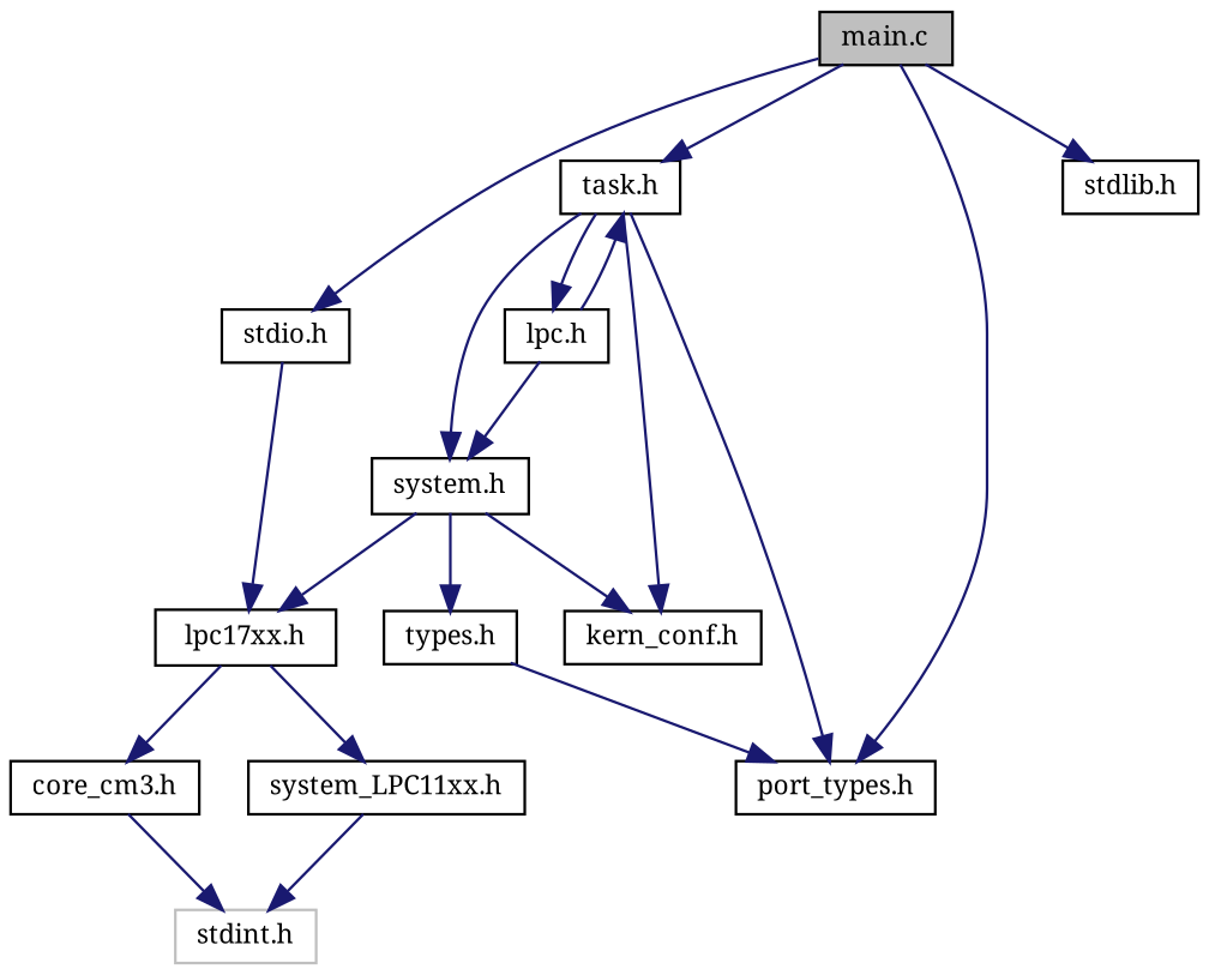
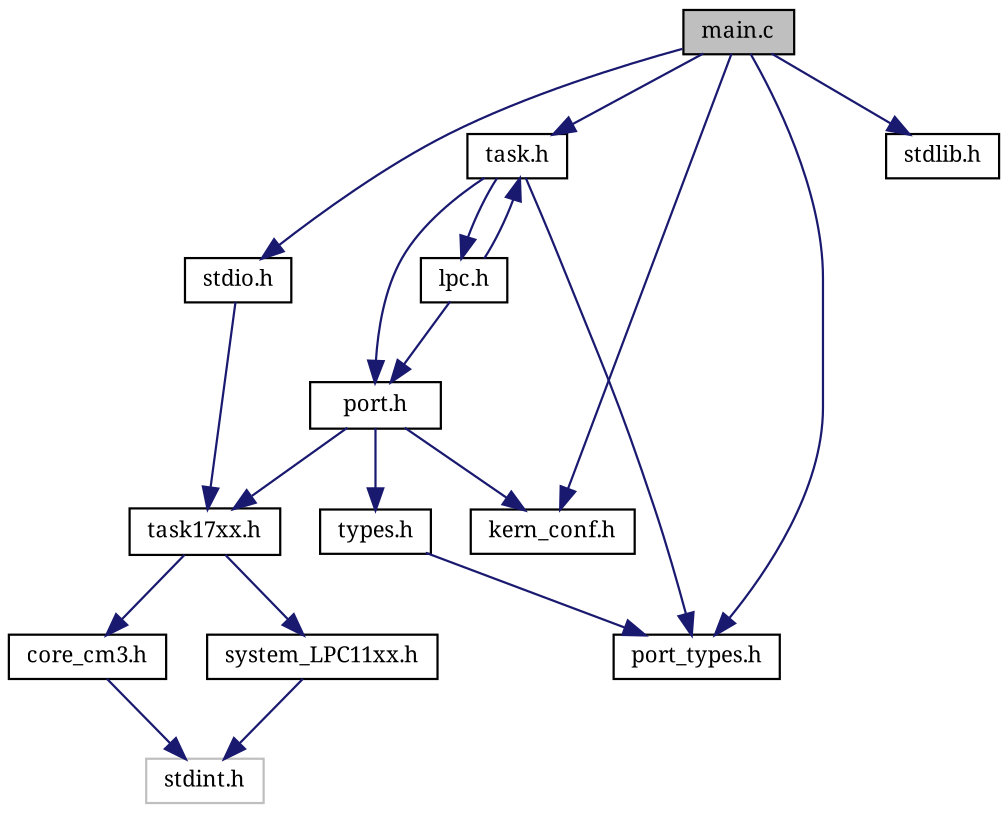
  digraph {
    fontname="Noto Serif"
    node [color=black fillcolor=white fontname="Noto Serif" fontsize=10 shape=record style=filled]
    edge [color=midnightblue fontname="Noto Serif" fontsize=10 labelfontname=Helvetica labelfontsize=10 style=solid]
    n1 [fillcolor=grey75 fontcolor=black height=0.2 label="main.c" width=0.4]
    n2 [height=0.2 label="stdio.h" width=0.4]
    n3 [height=0.2 label="stdlib.h" width=0.4]
    n4 [height=0.2 label="port_types.h" width=0.4]
    n5 [height=0.2 label="task.h" width=0.4]
-   n6 [height=0.2 label="lpc17xx.h" width=0.4]
+   n6 [height=0.2 label="task17xx.h" width=0.4]
    n7 [height=0.2 label="kern_conf.h" width=0.4]
-   n8 [height=0.2 label="system.h" width=0.4]
+   n8 [height=0.2 label="port.h" width=0.4]
    n9 [height=0.2 label="lpc.h" width=0.4]
    n10 [height=0.2 label="core_cm3.h" width=0.4]
    n11 [height=0.2 label="system_LPC11xx.h" width=0.4]
    n12 [height=0.2 label="types.h" width=0.4]
    n13 [color=grey75 height=0.2 label="stdint.h" width=0.4]
    n1 -> n2
    n1 -> n3
    n1 -> n4
    n1 -> n5
    n2 -> n6
    n5 -> n4
-   n5 -> n7
+   n1 -> n7
    n5 -> n8
    n5 -> n9
    n6 -> n10
    n6 -> n11
    n8 -> n6
    n8 -> n7
    n8 -> n12
    n9 -> n5
    n9 -> n8
    n10 -> n13
    n11 -> n13
    n12 -> n4
  }
